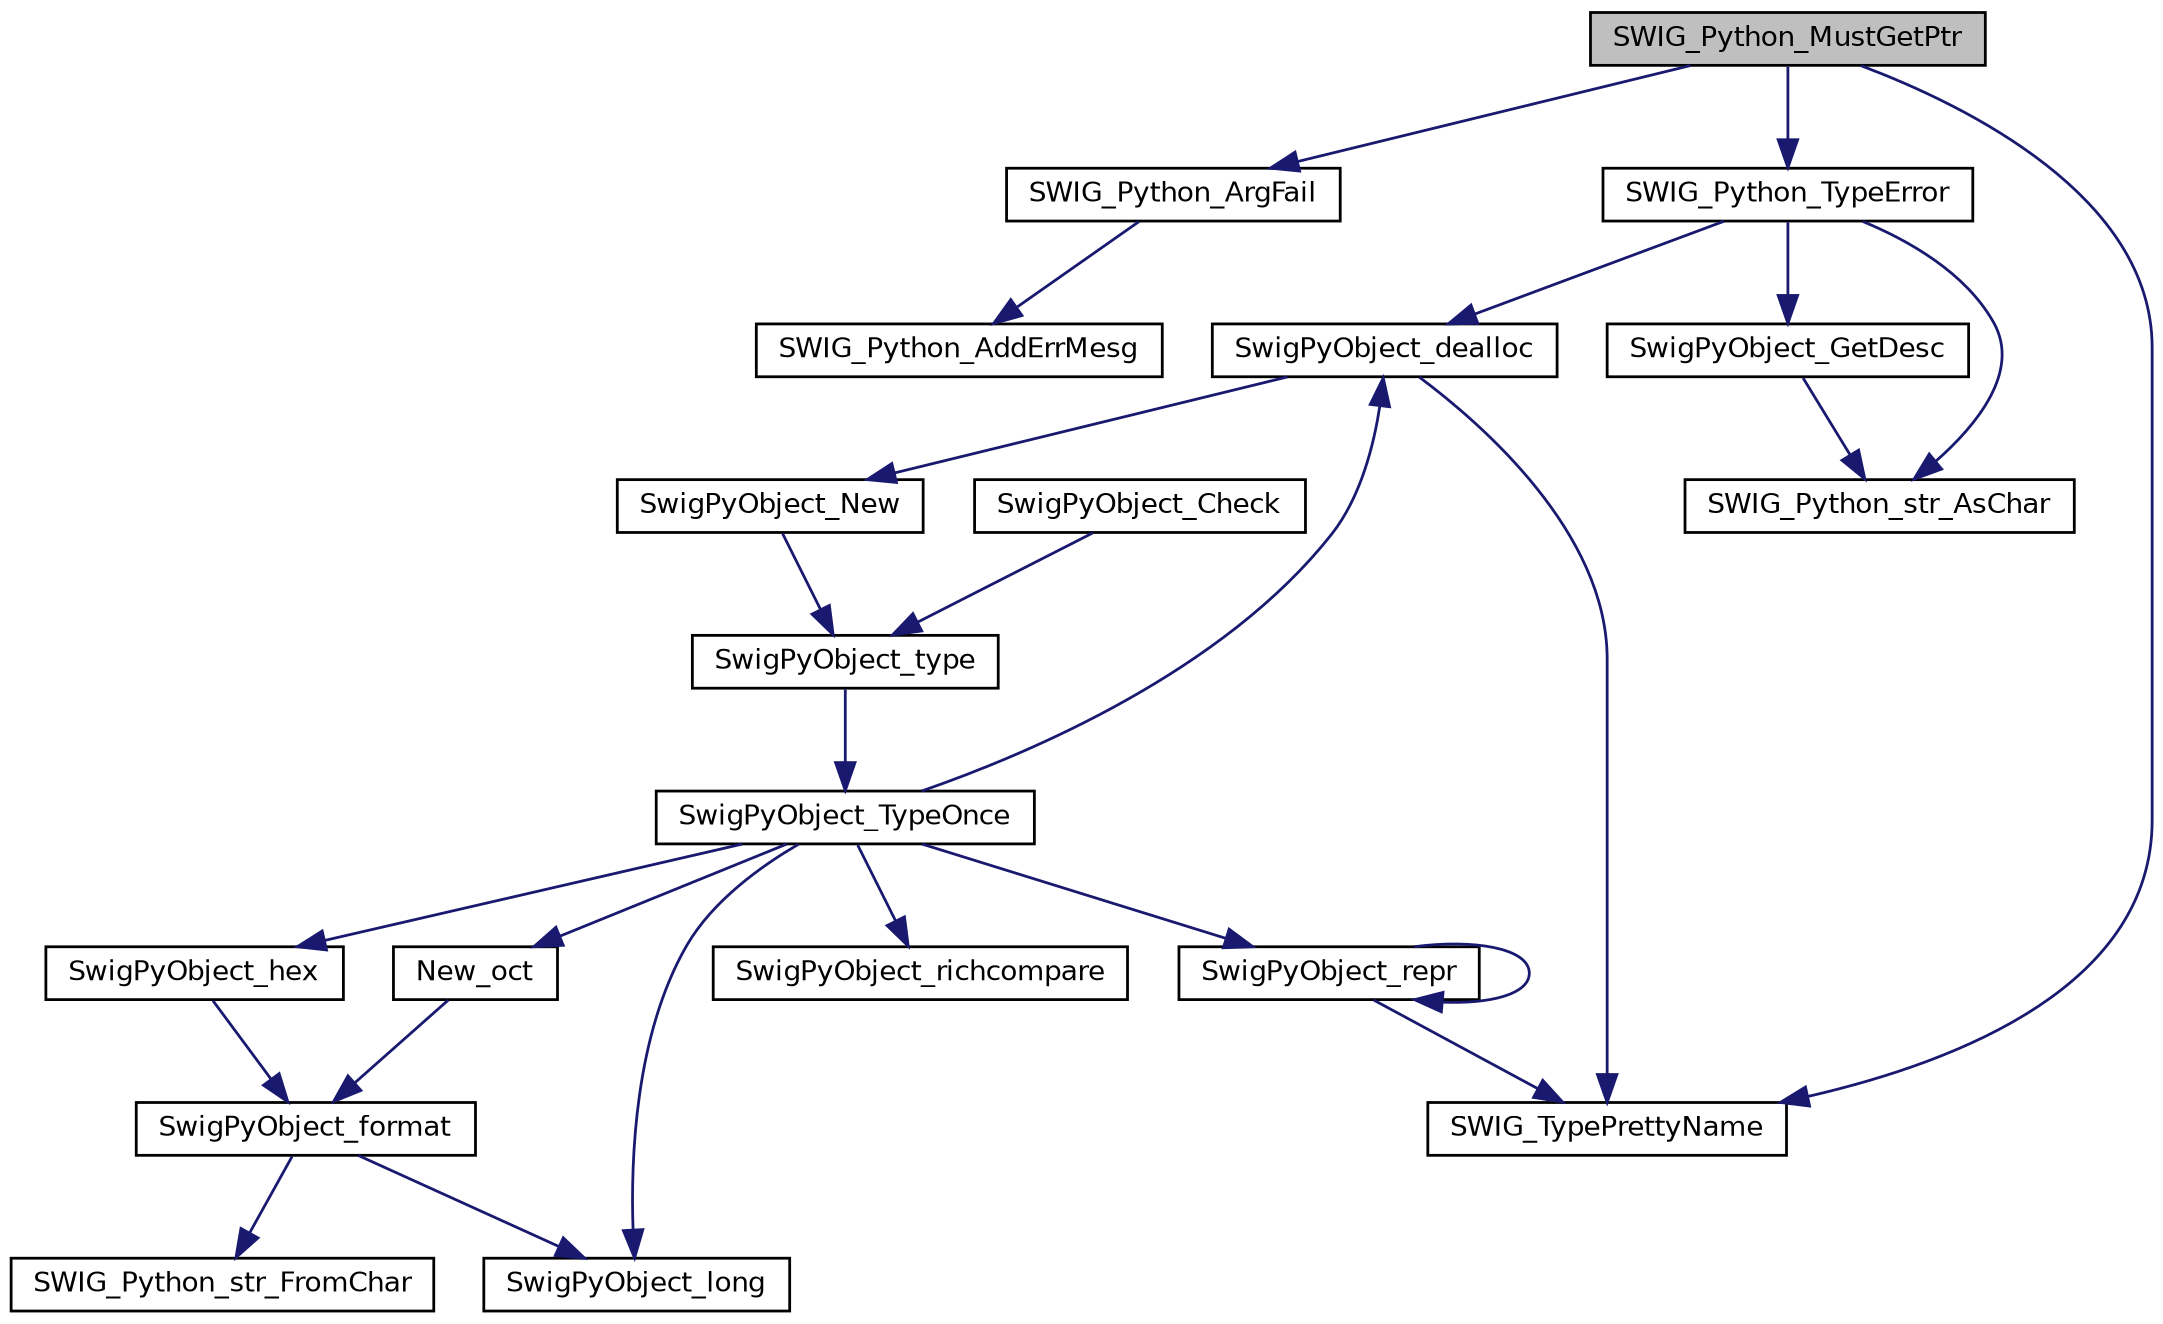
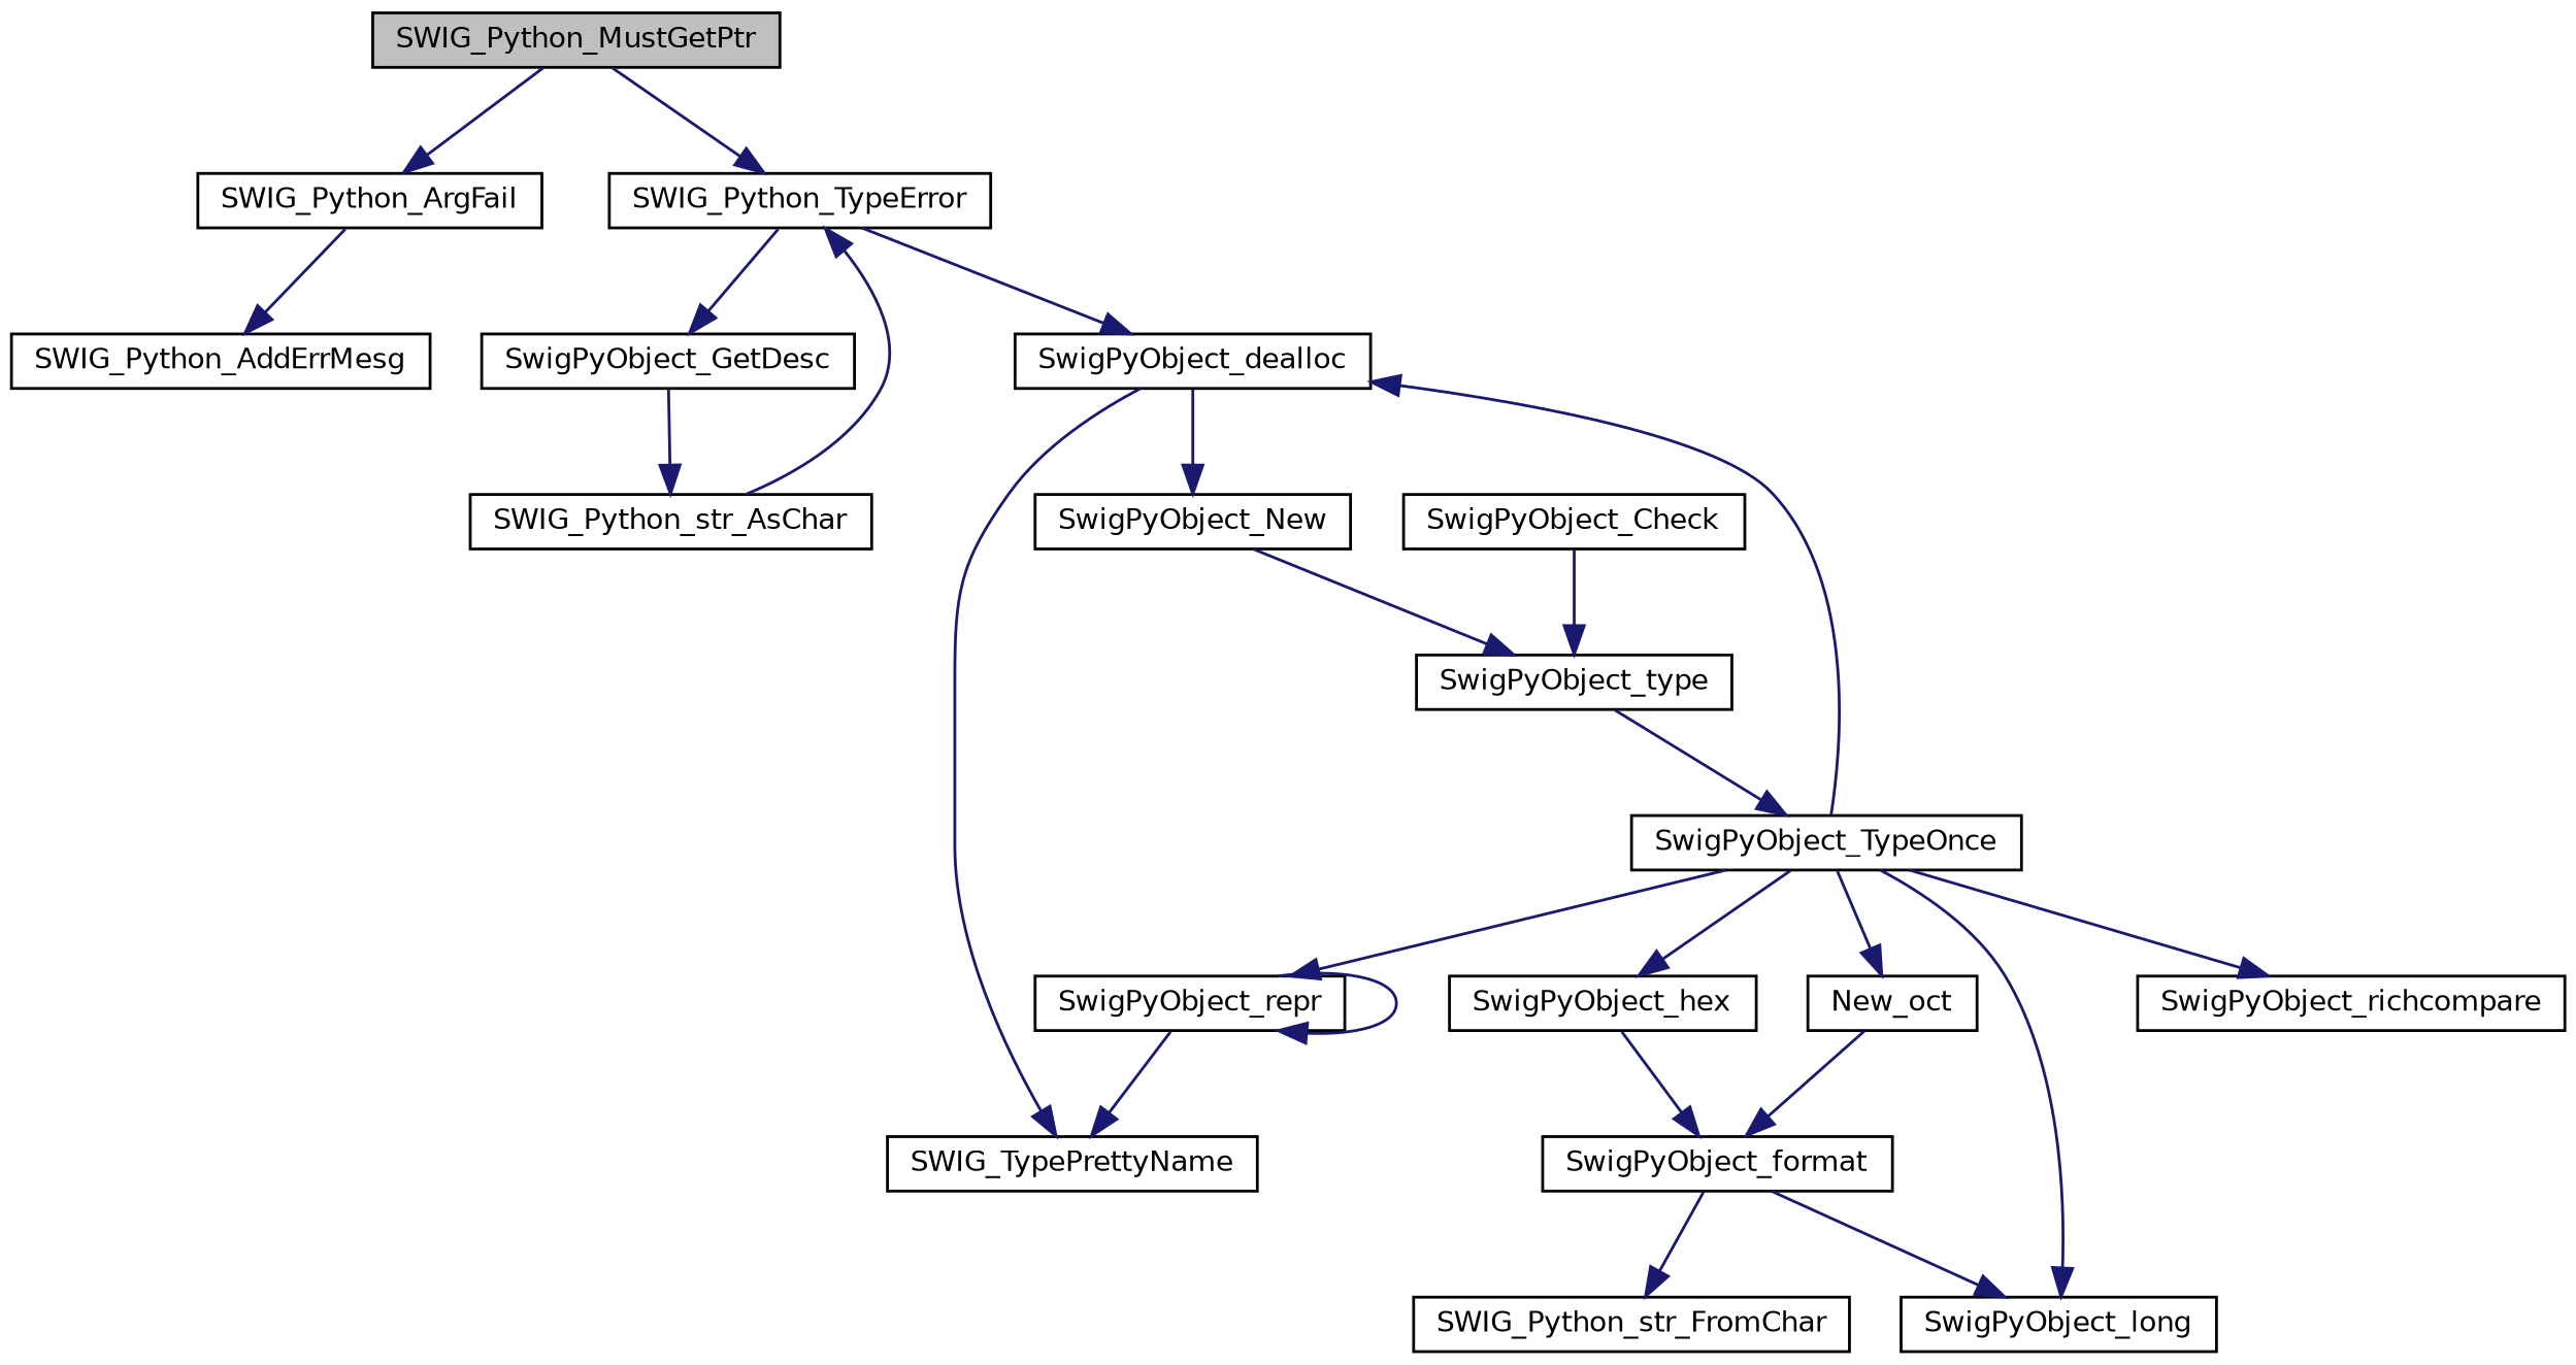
  digraph {
    rankdir=TB
    node [color=black fillcolor=white fontname=Helvetica fontsize=10 shape=record style=filled]
    edge [color=midnightblue fontname=Helvetica fontsize=10 labelfontname=Helvetica labelfontsize=10 style=solid]
    n1 [fillcolor=grey75 fontcolor=black height=0.2 label=SWIG_Python_MustGetPtr width=0.4]
    n2 [height=0.2 label=SWIG_Python_ArgFail width=0.4]
    n3 [height=0.2 label=SWIG_Python_TypeError width=0.4]
    n4 [height=0.2 label=SWIG_TypePrettyName width=0.4]
    n5 [height=0.2 label=SWIG_Python_AddErrMesg width=0.4]
    n6 [height=0.2 label=SWIG_Python_str_AsChar width=0.4]
    n7 [height=0.2 label=SwigPyObject_GetDesc width=0.4]
    n8 [height=0.2 label=SwigPyObject_dealloc width=0.4]
    n9 [height=0.2 label=SwigPyObject_Check width=0.4]
    n10 [height=0.2 label=SwigPyObject_type width=0.4]
    n11 [height=0.2 label=SwigPyObject_TypeOnce width=0.4]
    n12 [height=0.2 label=SwigPyObject_hex width=0.4]
    n13 [height=0.2 label=SwigPyObject_long width=0.4]
    n14 [height=0.2 label=New_oct width=0.4]
    n15 [height=0.2 label=SwigPyObject_repr width=0.4]
    n16 [height=0.2 label=SwigPyObject_richcompare width=0.4]
    n17 [height=0.2 label=SwigPyObject_New width=0.4]
    n18 [height=0.2 label=SwigPyObject_format width=0.4]
    n19 [height=0.2 label=SWIG_Python_str_FromChar width=0.4]
    n1 -> n2
    n1 -> n3
-   n1 -> n4
    n2 -> n5
-   n3 -> n6
+   n6 -> n3
    n3 -> n7
    n3 -> n8
    n7 -> n6
    n8 -> n4
    n8 -> n17
    n9 -> n10
    n10 -> n11
    n11 -> n8
    n11 -> n12
    n11 -> n13
    n11 -> n14
    n11 -> n15
    n11 -> n16
    n12 -> n18
    n14 -> n18
    n15 -> n4
    n15 -> n15
    n17 -> n10
    n18 -> n13
    n18 -> n19
  }
